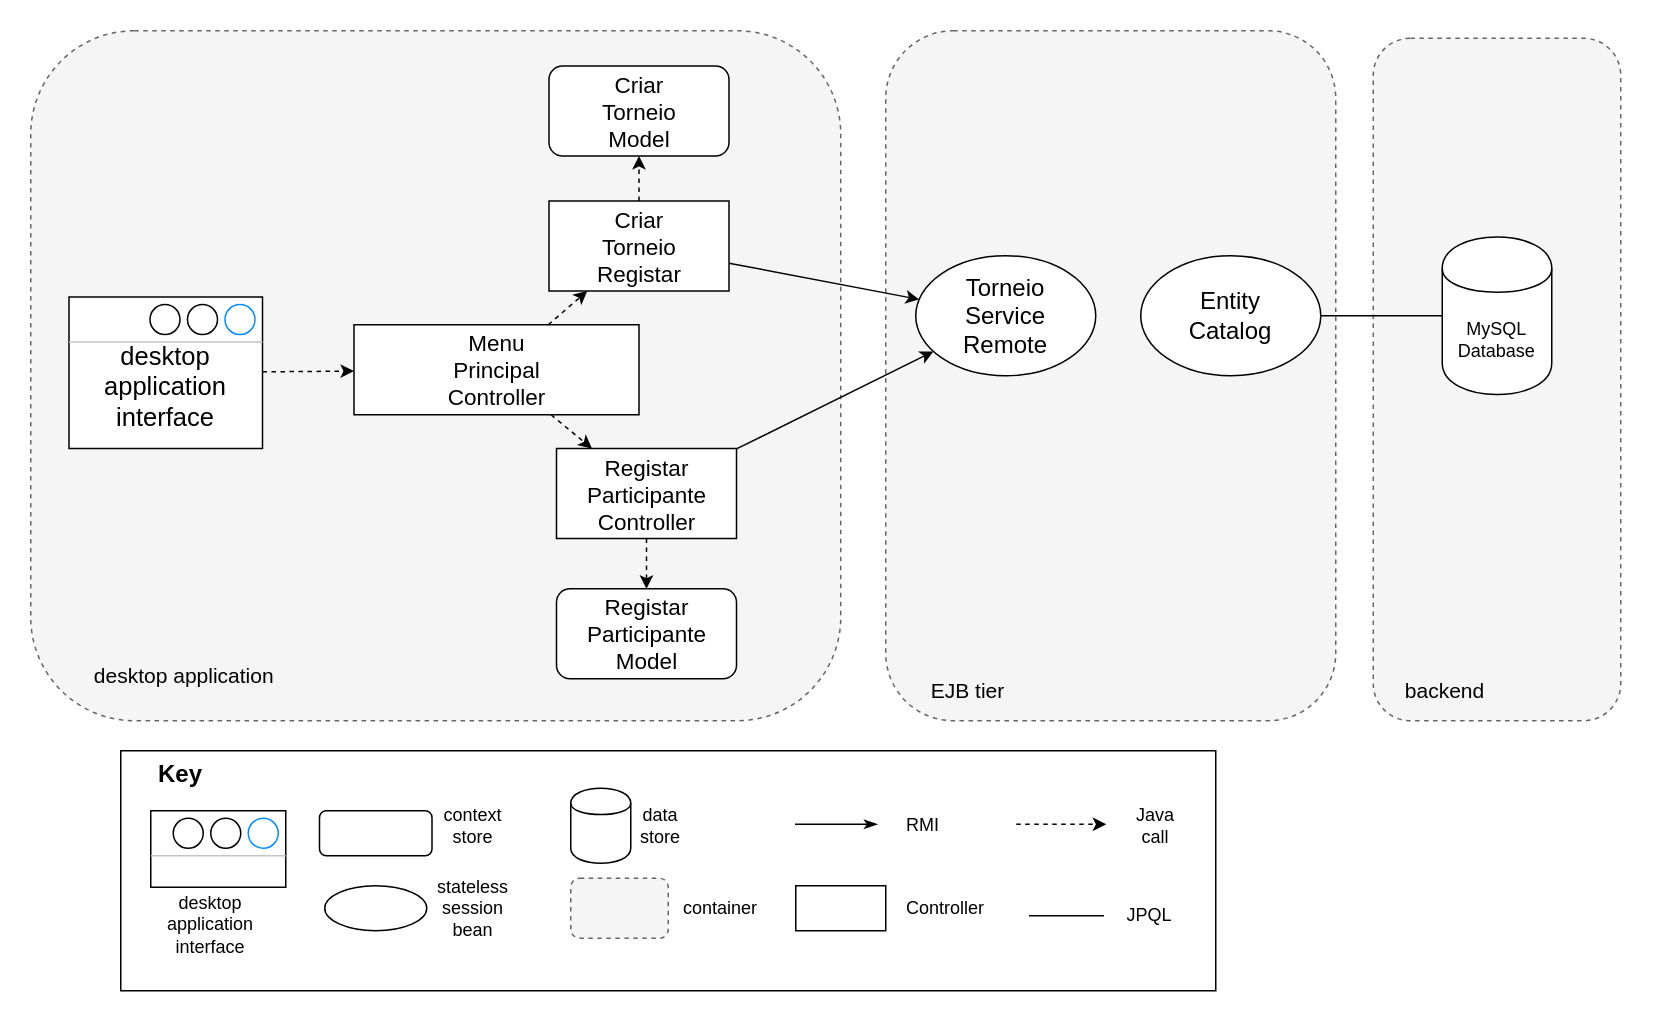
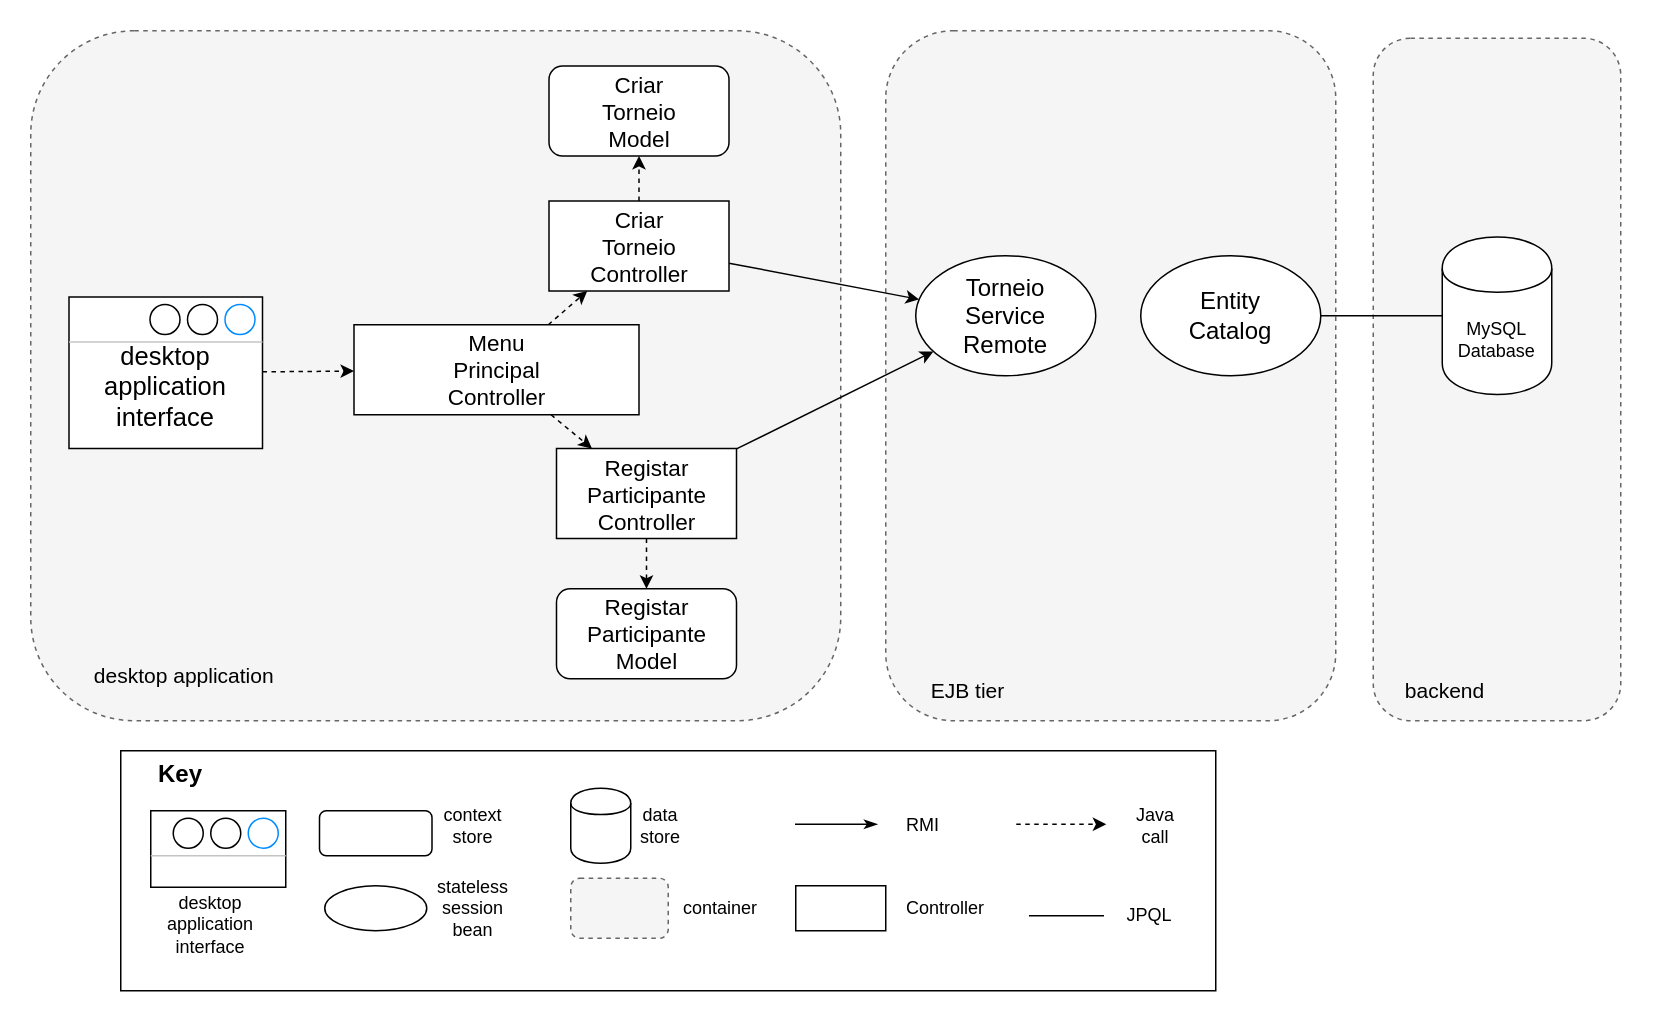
  <mxCell id="0" />
  <mxCell id="1" parent="0" />
  <mxCell id="2" value="" style="group" parent="1" vertex="1" connectable="0"><mxGeometry x="30" y="500" width="985" height="160" as="geometry" /></mxCell>
  <mxCell id="3" value="" style="rounded=0;whiteSpace=wrap;html=1;" parent="2" vertex="1"><mxGeometry x="50" width="730" height="160" as="geometry" /></mxCell>
  <mxCell id="4" value="&lt;b&gt;&lt;font style=&quot;font-size: 16px&quot;&gt;Key&lt;/font&gt;&lt;/b&gt;" style="text;html=1;strokeColor=none;fillColor=none;align=center;verticalAlign=middle;whiteSpace=wrap;rounded=0;" parent="2" vertex="1"><mxGeometry x="70" y="5" width="40" height="20" as="geometry" /></mxCell>
  <mxCell id="5" value="&lt;font style=&quot;font-size: 16px&quot;&gt;&lt;br&gt;&lt;/font&gt;" style="rounded=0;whiteSpace=wrap;html=1;" parent="2" vertex="1"><mxGeometry x="500" y="90" width="60" height="30" as="geometry" /></mxCell>
  <mxCell id="6" value="Controller" style="text;html=1;strokeColor=none;fillColor=none;align=center;verticalAlign=middle;whiteSpace=wrap;rounded=0;" parent="2" vertex="1"><mxGeometry x="580" y="95" width="40" height="20" as="geometry" /></mxCell>
  <mxCell id="7" value="" style="rounded=1;whiteSpace=wrap;html=1;" parent="2" vertex="1"><mxGeometry x="182.5" y="40" width="75" height="30" as="geometry" /></mxCell>
  <mxCell id="8" value="context&lt;br&gt;store" style="text;html=1;strokeColor=none;fillColor=none;align=center;verticalAlign=middle;whiteSpace=wrap;rounded=0;" parent="2" vertex="1"><mxGeometry x="265" y="40" width="40" height="20" as="geometry" /></mxCell>
  <mxCell id="9" value="" style="ellipse;whiteSpace=wrap;html=1;" parent="2" vertex="1"><mxGeometry x="186" y="90" width="68" height="30" as="geometry" /></mxCell>
  <mxCell id="10" value="stateless&lt;br&gt;session bean" style="text;html=1;strokeColor=none;fillColor=none;align=center;verticalAlign=middle;whiteSpace=wrap;rounded=0;" parent="2" vertex="1"><mxGeometry x="265" y="95" width="40" height="20" as="geometry" /></mxCell>
  <mxCell id="11" value="" style="shape=cylinder;whiteSpace=wrap;html=1;boundedLbl=1;backgroundOutline=1;" parent="2" vertex="1"><mxGeometry x="350" y="25" width="40" height="50" as="geometry" /></mxCell>
  <mxCell id="12" value="data&lt;br&gt;store" style="text;html=1;strokeColor=none;fillColor=none;align=center;verticalAlign=middle;whiteSpace=wrap;rounded=0;" parent="2" vertex="1"><mxGeometry x="390" y="40" width="40" height="20" as="geometry" /></mxCell>
  <mxCell id="13" value="" style="rounded=1;whiteSpace=wrap;html=1;dashed=1;fillColor=#f5f5f5;strokeColor=#666666;fontColor=#333333;" parent="2" vertex="1"><mxGeometry x="350" y="85" width="65" height="40" as="geometry" /></mxCell>
  <mxCell id="14" value="container" style="text;html=1;strokeColor=none;fillColor=none;align=center;verticalAlign=middle;whiteSpace=wrap;rounded=0;" parent="2" vertex="1"><mxGeometry x="430" y="95" width="40" height="20" as="geometry" /></mxCell>
  <mxCell id="15" style="edgeStyle=none;rounded=0;orthogonalLoop=1;jettySize=auto;html=1;exitX=1;exitY=0.5;exitDx=0;exitDy=0;exitPerimeter=0;endArrow=classicThin;endFill=1;" parent="2" edge="1"><mxGeometry relative="1" as="geometry"><mxPoint x="499.5" y="49" as="sourcePoint" /><mxPoint x="554.5" y="49" as="targetPoint" /></mxGeometry></mxCell>
  <mxCell id="16" value="RMI" style="text;html=1;strokeColor=none;fillColor=none;align=center;verticalAlign=middle;whiteSpace=wrap;rounded=0;" parent="2" vertex="1"><mxGeometry x="564.5" y="39.5" width="40" height="20" as="geometry" /></mxCell>
  <mxCell id="17" style="edgeStyle=none;rounded=0;orthogonalLoop=1;jettySize=auto;html=1;exitX=1;exitY=0.5;exitDx=0;exitDy=0;dashed=1;endArrow=classic;endFill=1;" parent="2" edge="1"><mxGeometry relative="1" as="geometry"><mxPoint x="647" y="49" as="sourcePoint" /><mxPoint x="707" y="49" as="targetPoint" /></mxGeometry></mxCell>
  <mxCell id="18" value="Java call" style="text;html=1;strokeColor=none;fillColor=none;align=center;verticalAlign=middle;whiteSpace=wrap;rounded=0;" parent="2" vertex="1"><mxGeometry x="719.5" y="39.5" width="40" height="20" as="geometry" /></mxCell>
  <mxCell id="19" style="edgeStyle=none;rounded=0;orthogonalLoop=1;jettySize=auto;html=1;endArrow=none;endFill=0;" parent="2" edge="1"><mxGeometry relative="1" as="geometry"><mxPoint x="655.5" y="110" as="sourcePoint" /><mxPoint x="705.5" y="110" as="targetPoint" /></mxGeometry></mxCell>
  <mxCell id="20" value="JPQL" style="text;html=1;strokeColor=none;fillColor=none;align=center;verticalAlign=middle;whiteSpace=wrap;rounded=0;" parent="2" vertex="1"><mxGeometry x="715.5" y="100" width="40" height="20" as="geometry" /></mxCell>
  <mxCell id="21" value="" style="strokeWidth=1;shadow=0;dashed=0;align=center;html=1;shape=mxgraph.mockup.containers.window;align=left;verticalAlign=top;spacingLeft=8;strokeColor2=#008cff;strokeColor3=#c4c4c4;fontColor=#666666;fillColor=#ffffff;mainText=;fontSize=17;labelBackgroundColor=none;" vertex="1" parent="2"><mxGeometry x="70" y="40" width="60" height="51" as="geometry" /></mxCell>
  <mxCell id="22" value="desktop&lt;br&gt;application&lt;br&gt;interface" style="text;html=1;strokeColor=none;fillColor=none;align=center;verticalAlign=middle;whiteSpace=wrap;rounded=0;" vertex="1" parent="2"><mxGeometry x="90" y="106" width="40" height="20" as="geometry" /></mxCell>
  <mxCell id="23" value="" style="rounded=1;whiteSpace=wrap;html=1;dashed=1;fillColor=#f5f5f5;strokeColor=#666666;fontColor=#333333;" parent="1" vertex="1"><mxGeometry x="20" y="20" width="540" height="460" as="geometry" /></mxCell>
  <mxCell id="24" value="" style="rounded=1;whiteSpace=wrap;html=1;dashed=1;fillColor=#f5f5f5;strokeColor=#666666;fontColor=#333333;" parent="1" vertex="1"><mxGeometry x="590" y="20" width="300" height="460" as="geometry" /></mxCell>
  <mxCell id="25" value="&lt;font style=&quot;font-size: 16px&quot;&gt;Torneio&lt;br&gt;Service&lt;br&gt;Remote&lt;/font&gt;" style="ellipse;whiteSpace=wrap;html=1;" parent="1" vertex="1"><mxGeometry x="610" y="170" width="120" height="80" as="geometry" /></mxCell>
  <mxCell id="26" value="&lt;span style=&quot;font-size: 16px&quot;&gt;Entity&lt;br&gt;Catalog&lt;br&gt;&lt;/span&gt;" style="ellipse;whiteSpace=wrap;html=1;" parent="1" vertex="1"><mxGeometry x="760" y="170" width="120" height="80" as="geometry" /></mxCell>
  <mxCell id="27" value="" style="rounded=1;whiteSpace=wrap;html=1;dashed=1;fillColor=#f5f5f5;strokeColor=#666666;fontColor=#333333;" parent="1" vertex="1"><mxGeometry x="915" y="25" width="165" height="455" as="geometry" /></mxCell>
  <mxCell id="28" value="MySQL&lt;br&gt;Database" style="shape=cylinder;whiteSpace=wrap;html=1;boundedLbl=1;backgroundOutline=1;" parent="1" vertex="1"><mxGeometry x="961" y="157.5" width="73" height="105" as="geometry" /></mxCell>
  <mxCell id="29" style="edgeStyle=none;rounded=0;orthogonalLoop=1;jettySize=auto;html=1;exitX=1;exitY=0.5;exitDx=0;exitDy=0;entryX=0;entryY=0.5;entryDx=0;entryDy=0;endArrow=none;endFill=0;" parent="1" source="26" target="28" edge="1"><mxGeometry relative="1" as="geometry" /></mxCell>
  <mxCell id="30" value="&lt;span style=&quot;font-size: 14px&quot;&gt;EJB tier&lt;/span&gt;" style="text;html=1;strokeColor=none;fillColor=none;align=center;verticalAlign=middle;whiteSpace=wrap;rounded=0;" parent="1" vertex="1"><mxGeometry x="610" y="450" width="70" height="20" as="geometry" /></mxCell>
  <mxCell id="31" value="&lt;span style=&quot;font-size: 14px&quot;&gt;backend&lt;/span&gt;" style="text;html=1;strokeColor=none;fillColor=none;align=center;verticalAlign=middle;whiteSpace=wrap;rounded=0;" parent="1" vertex="1"><mxGeometry x="927.5" y="450" width="70" height="20" as="geometry" /></mxCell>
  <mxCell id="32" value="&lt;span style=&quot;font-size: 14px&quot;&gt;desktop application&lt;/span&gt;" style="text;html=1;strokeColor=none;fillColor=none;align=center;verticalAlign=middle;whiteSpace=wrap;rounded=0;" parent="1" vertex="1"><mxGeometry x="60" y="440" width="125" height="20" as="geometry" /></mxCell>
  <mxCell id="33" style="rounded=0;orthogonalLoop=1;jettySize=auto;html=1;dashed=1;" parent="1" source="35" target="41" edge="1"><mxGeometry relative="1" as="geometry" /></mxCell>
  <mxCell id="34" style="edgeStyle=none;rounded=0;orthogonalLoop=1;jettySize=auto;html=1;dashed=1;" parent="1" source="35" target="38" edge="1"><mxGeometry relative="1" as="geometry" /></mxCell>
  <mxCell id="35" value="&lt;font style=&quot;font-size: 15px&quot;&gt;Menu&lt;br&gt;Principal&lt;br&gt;Controller&lt;/font&gt;" style="rounded=0;whiteSpace=wrap;html=1;" parent="1" vertex="1"><mxGeometry x="235.5" y="216" width="190" height="60" as="geometry" /></mxCell>
  <mxCell id="36" style="edgeStyle=none;rounded=0;orthogonalLoop=1;jettySize=auto;html=1;dashed=1;" parent="1" source="38" target="43" edge="1"><mxGeometry relative="1" as="geometry" /></mxCell>
  <mxCell id="37" style="rounded=0;orthogonalLoop=1;jettySize=auto;html=1;" edge="1" parent="1" source="38" target="25"><mxGeometry relative="1" as="geometry" /></mxCell>
  <mxCell id="38" value="&lt;font style=&quot;font-size: 15px&quot;&gt;Registar&lt;br&gt;Participante&lt;br&gt;Controller&lt;/font&gt;" style="rounded=0;whiteSpace=wrap;html=1;" parent="1" vertex="1"><mxGeometry x="370.5" y="298.5" width="120" height="60" as="geometry" /></mxCell>
  <mxCell id="39" style="edgeStyle=none;rounded=0;orthogonalLoop=1;jettySize=auto;html=1;dashed=1;" parent="1" source="41" target="42" edge="1"><mxGeometry relative="1" as="geometry" /></mxCell>
  <mxCell id="40" style="edgeStyle=none;rounded=0;orthogonalLoop=1;jettySize=auto;html=1;" edge="1" parent="1" source="41" target="25"><mxGeometry relative="1" as="geometry" /></mxCell>
- <mxCell id="41" value="&lt;font style=&quot;font-size: 15px&quot;&gt;Criar&lt;br&gt;Torneio&lt;br&gt;Registar&lt;/font&gt;" style="rounded=0;whiteSpace=wrap;html=1;" parent="1" vertex="1"><mxGeometry x="365.5" y="133.5" width="120" height="60" as="geometry" /></mxCell>
+ <mxCell id="41" value="&lt;font style=&quot;font-size: 15px&quot;&gt;Criar&lt;br&gt;Torneio&lt;br&gt;Controller&lt;/font&gt;" style="rounded=0;whiteSpace=wrap;html=1;" parent="1" vertex="1"><mxGeometry x="365.5" y="133.5" width="120" height="60" as="geometry" /></mxCell>
  <mxCell id="42" value="&lt;font style=&quot;font-size: 15px&quot;&gt;Criar&lt;br&gt;Torneio&lt;br&gt;Model&lt;/font&gt;" style="rounded=1;whiteSpace=wrap;html=1;" parent="1" vertex="1"><mxGeometry x="365.5" y="43.5" width="120" height="60" as="geometry" /></mxCell>
  <mxCell id="43" value="&lt;font style=&quot;font-size: 15px&quot;&gt;Registar&lt;br&gt;Participante&lt;br&gt;Model&lt;/font&gt;" style="rounded=1;whiteSpace=wrap;html=1;" parent="1" vertex="1"><mxGeometry x="370.5" y="392" width="120" height="60" as="geometry" /></mxCell>
  <mxCell id="44" style="edgeStyle=none;rounded=0;orthogonalLoop=1;jettySize=auto;html=1;dashed=1;endArrow=classic;endFill=1;" parent="1" source="45" target="35" edge="1"><mxGeometry relative="1" as="geometry" /></mxCell>
  <mxCell id="45" value="" style="strokeWidth=1;shadow=0;dashed=0;align=center;html=1;shape=mxgraph.mockup.containers.window;align=left;verticalAlign=top;spacingLeft=8;strokeColor2=#008cff;strokeColor3=#c4c4c4;fontColor=#666666;fillColor=#ffffff;mainText=;fontSize=17;labelBackgroundColor=none;" parent="1" vertex="1"><mxGeometry x="45.5" y="197.5" width="129" height="101" as="geometry" /></mxCell>
  <mxCell id="46" value="&lt;font style=&quot;font-size: 17px&quot;&gt;desktop&lt;br&gt;application&lt;br&gt;interface&lt;/font&gt;" style="text;html=1;strokeColor=none;fillColor=none;align=center;verticalAlign=middle;whiteSpace=wrap;rounded=0;" vertex="1" parent="1"><mxGeometry x="90" y="248" width="40" height="20" as="geometry" /></mxCell>
